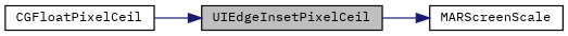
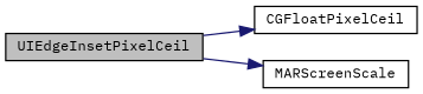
  digraph {
    fontname="IBM Plex Mono"
    rankdir=LR
    node [color=black fillcolor=white fontname="IBM Plex Mono" fontsize=10 shape=record style=filled]
    edge [color=midnightblue fontname="IBM Plex Mono" fontsize=10 labelfontname=Helvetica labelfontsize=10 style=solid]
    n1 [fillcolor=grey75 fontcolor=black height=0.2 label=UIEdgeInsetPixelCeil width=0.4]
    n2 [height=0.2 label=CGFloatPixelCeil width=0.4]
    n3 [height=0.2 label=MARScreenScale width=0.4]
-   n2 -> n1
+   n1 -> n2
    n1 -> n3
  }
